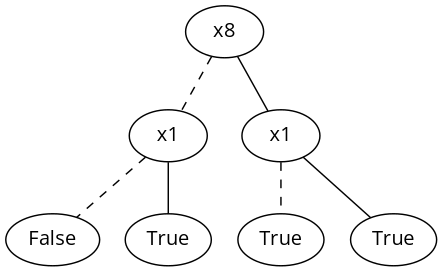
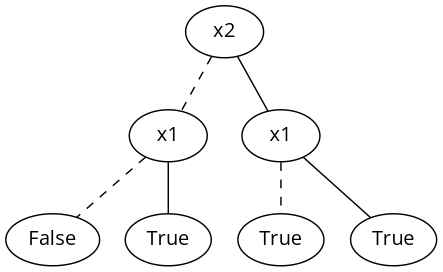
  graph {
    fontname="Open Sans"
    node [fontname="Open Sans"]
    edge [fontname="Open Sans"]
-   n1 [label=x8]
+   n1 [label=x2]
    n2 [label=x1]
    n3 [label=x1]
    n4 [label=False]
    n5 [label=True]
    n6 [label=True]
    n7 [label=True]
    n1 -- n2 [style=dashed]
    n1 -- n3
    n2 -- n4 [style=dashed]
    n2 -- n5
    n3 -- n6 [style=dashed]
    n3 -- n7
  }
